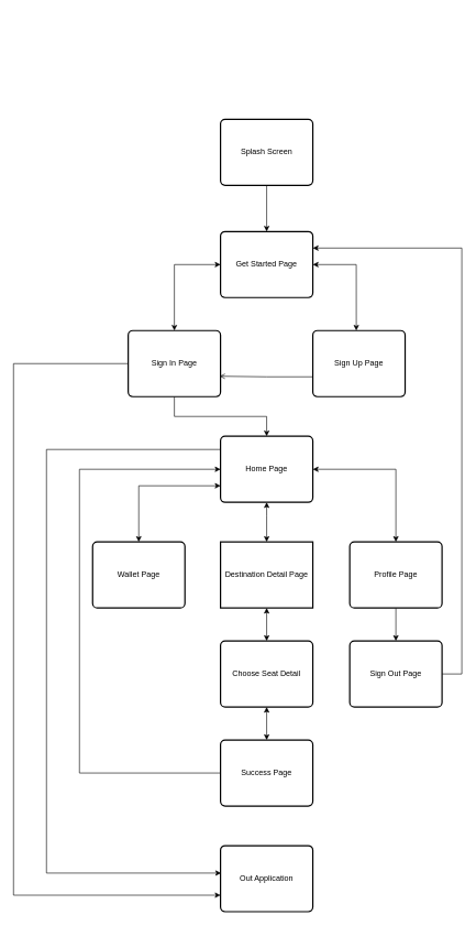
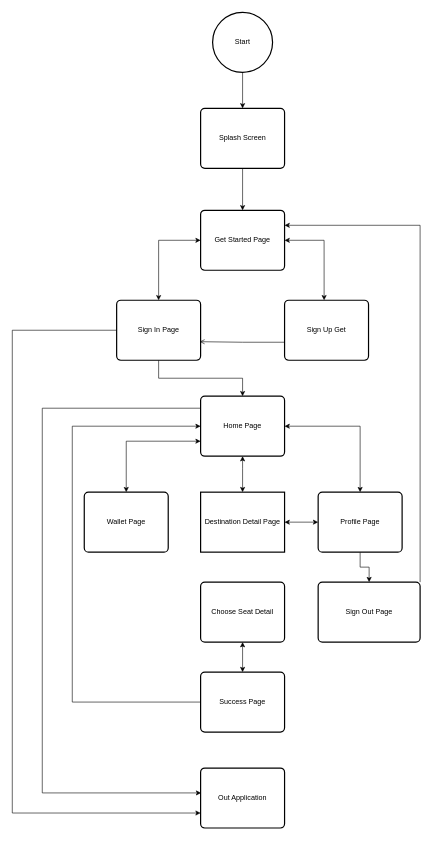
  <mxCell id="0" />
  <mxCell id="1" parent="0" />
+ <mxCell id="2" style="edgeStyle=orthogonalEdgeStyle;rounded=0;orthogonalLoop=1;jettySize=auto;html=1;entryX=0.5;entryY=0;entryDx=0;entryDy=0;" edge="1" parent="1" source="3" target="6"><mxGeometry relative="1" as="geometry" /></mxCell>
+ <mxCell id="3" value="Start" style="strokeWidth=2;html=1;shape=mxgraph.flowchart.start_2;whiteSpace=wrap;" vertex="1" parent="1"><mxGeometry x="354" y="20" width="100" height="100" as="geometry" /></mxCell>
  <mxCell id="4" value="Get Started Page" style="rounded=1;whiteSpace=wrap;html=1;absoluteArcSize=1;arcSize=14;strokeWidth=2;" vertex="1" parent="1"><mxGeometry x="334" y="350" width="140" height="100" as="geometry" /></mxCell>
  <mxCell id="5" style="edgeStyle=orthogonalEdgeStyle;rounded=0;orthogonalLoop=1;jettySize=auto;html=1;entryX=0.5;entryY=0;entryDx=0;entryDy=0;" edge="1" parent="1" source="6" target="4"><mxGeometry relative="1" as="geometry" /></mxCell>
  <mxCell id="6" value="Splash Screen" style="rounded=1;whiteSpace=wrap;html=1;absoluteArcSize=1;arcSize=14;strokeWidth=2;" vertex="1" parent="1"><mxGeometry x="334" y="180" width="140" height="100" as="geometry" /></mxCell>
  <mxCell id="7" style="edgeStyle=orthogonalEdgeStyle;rounded=0;orthogonalLoop=1;jettySize=auto;html=1;entryX=0.5;entryY=0;entryDx=0;entryDy=0;" edge="1" parent="1" source="9" target="16"><mxGeometry relative="1" as="geometry" /></mxCell>
  <mxCell id="8" style="edgeStyle=orthogonalEdgeStyle;rounded=0;orthogonalLoop=1;jettySize=auto;html=1;entryX=0;entryY=0.75;entryDx=0;entryDy=0;" edge="1" parent="1" source="9" target="29"><mxGeometry relative="1" as="geometry"><Array as="points"><mxPoint x="20" y="550" /><mxPoint x="20" y="1355" /></Array></mxGeometry></mxCell>
  <mxCell id="9" value="Sign In Page" style="rounded=1;whiteSpace=wrap;html=1;absoluteArcSize=1;arcSize=14;strokeWidth=2;" vertex="1" parent="1"><mxGeometry x="194" y="500" width="140" height="100" as="geometry" /></mxCell>
- <mxCell id="10" value="Sign Up Page" style="rounded=1;whiteSpace=wrap;html=1;absoluteArcSize=1;arcSize=14;strokeWidth=2;" vertex="1" parent="1"><mxGeometry x="474" y="500" width="140" height="100" as="geometry" /></mxCell>
+ <mxCell id="10" value="Sign Up Get" style="rounded=1;whiteSpace=wrap;html=1;absoluteArcSize=1;arcSize=14;strokeWidth=2;" vertex="1" parent="1"><mxGeometry x="474" y="500" width="140" height="100" as="geometry" /></mxCell>
  <mxCell id="11" style="edgeStyle=orthogonalEdgeStyle;rounded=0;orthogonalLoop=1;jettySize=auto;html=1;entryX=1;entryY=0.25;entryDx=0;entryDy=0;" edge="1" parent="1" source="12" target="4"><mxGeometry relative="1" as="geometry"><Array as="points"><mxPoint x="700" y="1020" /><mxPoint x="700" y="375" /></Array></mxGeometry></mxCell>
- <mxCell id="12" value="Sign Out Page" style="rounded=1;whiteSpace=wrap;html=1;absoluteArcSize=1;arcSize=14;strokeWidth=2;" vertex="1" parent="1"><mxGeometry x="530" y="970" width="140" height="100" as="geometry" /></mxCell>
+ <mxCell id="12" value="Sign Out Page" style="rounded=1;whiteSpace=wrap;html=1;absoluteArcSize=1;arcSize=14;strokeWidth=2;" vertex="1" parent="1"><mxGeometry x="530" y="970" width="170" height="100" as="geometry" /></mxCell>
  <mxCell id="13" style="edgeStyle=orthogonalEdgeStyle;rounded=0;orthogonalLoop=1;jettySize=auto;html=1;entryX=0.5;entryY=0;entryDx=0;entryDy=0;startArrow=classic;startFill=1;" edge="1" parent="1" source="16" target="23"><mxGeometry relative="1" as="geometry"><Array as="points"><mxPoint x="404" y="780" /><mxPoint x="404" y="780" /></Array></mxGeometry></mxCell>
  <mxCell id="14" style="edgeStyle=orthogonalEdgeStyle;rounded=0;orthogonalLoop=1;jettySize=auto;html=1;entryX=0.5;entryY=0;entryDx=0;entryDy=0;startArrow=classic;startFill=1;exitX=0;exitY=0.75;exitDx=0;exitDy=0;" edge="1" parent="1" source="16" target="17"><mxGeometry relative="1" as="geometry"><mxPoint x="330" y="740" as="sourcePoint" /></mxGeometry></mxCell>
  <mxCell id="15" style="edgeStyle=orthogonalEdgeStyle;rounded=0;orthogonalLoop=1;jettySize=auto;html=1;entryX=0.5;entryY=0;entryDx=0;entryDy=0;startArrow=classic;startFill=1;" edge="1" parent="1" source="16" target="19"><mxGeometry relative="1" as="geometry" /></mxCell>
  <mxCell id="16" value="Home Page" style="rounded=1;whiteSpace=wrap;html=1;absoluteArcSize=1;arcSize=14;strokeWidth=2;" vertex="1" parent="1"><mxGeometry x="334" y="660" width="140" height="100" as="geometry" /></mxCell>
  <mxCell id="17" value="Wallet Page" style="rounded=1;whiteSpace=wrap;html=1;absoluteArcSize=1;arcSize=14;strokeWidth=2;" vertex="1" parent="1"><mxGeometry x="140" y="820" width="140" height="100" as="geometry" /></mxCell>
  <mxCell id="18" style="edgeStyle=orthogonalEdgeStyle;rounded=0;orthogonalLoop=1;jettySize=auto;html=1;entryX=0.5;entryY=0;entryDx=0;entryDy=0;" edge="1" parent="1" source="19" target="12"><mxGeometry relative="1" as="geometry" /></mxCell>
  <mxCell id="19" value="Profile Page" style="rounded=1;whiteSpace=wrap;html=1;absoluteArcSize=1;arcSize=14;strokeWidth=2;" vertex="1" parent="1"><mxGeometry x="530" y="820" width="140" height="100" as="geometry" /></mxCell>
  <mxCell id="20" style="edgeStyle=orthogonalEdgeStyle;rounded=0;orthogonalLoop=1;jettySize=auto;html=1;entryX=0.5;entryY=0;entryDx=0;entryDy=0;startArrow=classic;startFill=1;" edge="1" parent="1" source="21" target="25"><mxGeometry relative="1" as="geometry" /></mxCell>
  <mxCell id="21" value="Choose Seat Detail" style="rounded=1;whiteSpace=wrap;html=1;absoluteArcSize=1;arcSize=14;strokeWidth=2;" vertex="1" parent="1"><mxGeometry x="334" y="970" width="140" height="100" as="geometry" /></mxCell>
- <mxCell id="22" style="edgeStyle=orthogonalEdgeStyle;rounded=0;orthogonalLoop=1;jettySize=auto;html=1;entryX=0.5;entryY=0;entryDx=0;entryDy=0;startArrow=classic;startFill=1;" edge="1" parent="1" source="23" target="21"><mxGeometry relative="1" as="geometry" /></mxCell>
+ <mxCell id="22" style="edgeStyle=orthogonalEdgeStyle;rounded=0;orthogonalLoop=1;jettySize=auto;html=1;startArrow=classic;startFill=1;" edge="1" parent="1" source="23" target="19"><mxGeometry relative="1" as="geometry" /></mxCell>
  <mxCell id="23" value="Destination Detail Page" style="whiteSpace=wrap;html=1;absoluteArcSize=1;arcSize=14;strokeWidth=2;rounded=0;" vertex="1" parent="1"><mxGeometry x="334" y="820" width="140" height="100" as="geometry" /></mxCell>
  <mxCell id="24" style="edgeStyle=orthogonalEdgeStyle;rounded=0;orthogonalLoop=1;jettySize=auto;html=1;entryX=0;entryY=0.5;entryDx=0;entryDy=0;" edge="1" parent="1" source="25" target="16"><mxGeometry relative="1" as="geometry"><Array as="points"><mxPoint x="120" y="1170" /><mxPoint x="120" y="710" /></Array></mxGeometry></mxCell>
  <mxCell id="25" value="Success Page" style="rounded=1;whiteSpace=wrap;html=1;absoluteArcSize=1;arcSize=14;strokeWidth=2;" vertex="1" parent="1"><mxGeometry x="334" y="1120" width="140" height="100" as="geometry" /></mxCell>
  <mxCell id="26" style="edgeStyle=orthogonalEdgeStyle;rounded=0;orthogonalLoop=1;jettySize=auto;html=1;entryX=0.5;entryY=0;entryDx=0;entryDy=0;exitX=0;exitY=0.5;exitDx=0;exitDy=0;startArrow=classic;startFill=1;" edge="1" parent="1" source="4" target="9"><mxGeometry relative="1" as="geometry" /></mxCell>
  <mxCell id="27" style="edgeStyle=orthogonalEdgeStyle;rounded=0;orthogonalLoop=1;jettySize=auto;html=1;entryX=0.471;entryY=0;entryDx=0;entryDy=0;exitX=1;exitY=0.5;exitDx=0;exitDy=0;entryPerimeter=0;endArrow=classic;endFill=1;startArrow=classic;startFill=1;" edge="1" parent="1" source="4" target="10"><mxGeometry relative="1" as="geometry" /></mxCell>
  <mxCell id="28" style="edgeStyle=orthogonalEdgeStyle;rounded=0;orthogonalLoop=1;jettySize=auto;html=1;entryX=0.99;entryY=0.691;entryDx=0;entryDy=0;entryPerimeter=0;exitX=0;exitY=0.7;exitDx=0;exitDy=0;exitPerimeter=0;endArrow=open;" edge="1" parent="1" source="10" target="9"><mxGeometry relative="1" as="geometry"><mxPoint x="470" y="570" as="sourcePoint" /></mxGeometry></mxCell>
  <mxCell id="29" value="Out Application" style="rounded=1;whiteSpace=wrap;html=1;absoluteArcSize=1;arcSize=14;strokeWidth=2;" vertex="1" parent="1"><mxGeometry x="334" y="1280" width="140" height="100" as="geometry" /></mxCell>
  <mxCell id="30" style="edgeStyle=orthogonalEdgeStyle;rounded=0;orthogonalLoop=1;jettySize=auto;html=1;entryX=0.006;entryY=0.415;entryDx=0;entryDy=0;entryPerimeter=0;" edge="1" parent="1" source="16" target="29"><mxGeometry relative="1" as="geometry"><Array as="points"><mxPoint x="70" y="680" /><mxPoint x="70" y="1321" /></Array></mxGeometry></mxCell>
